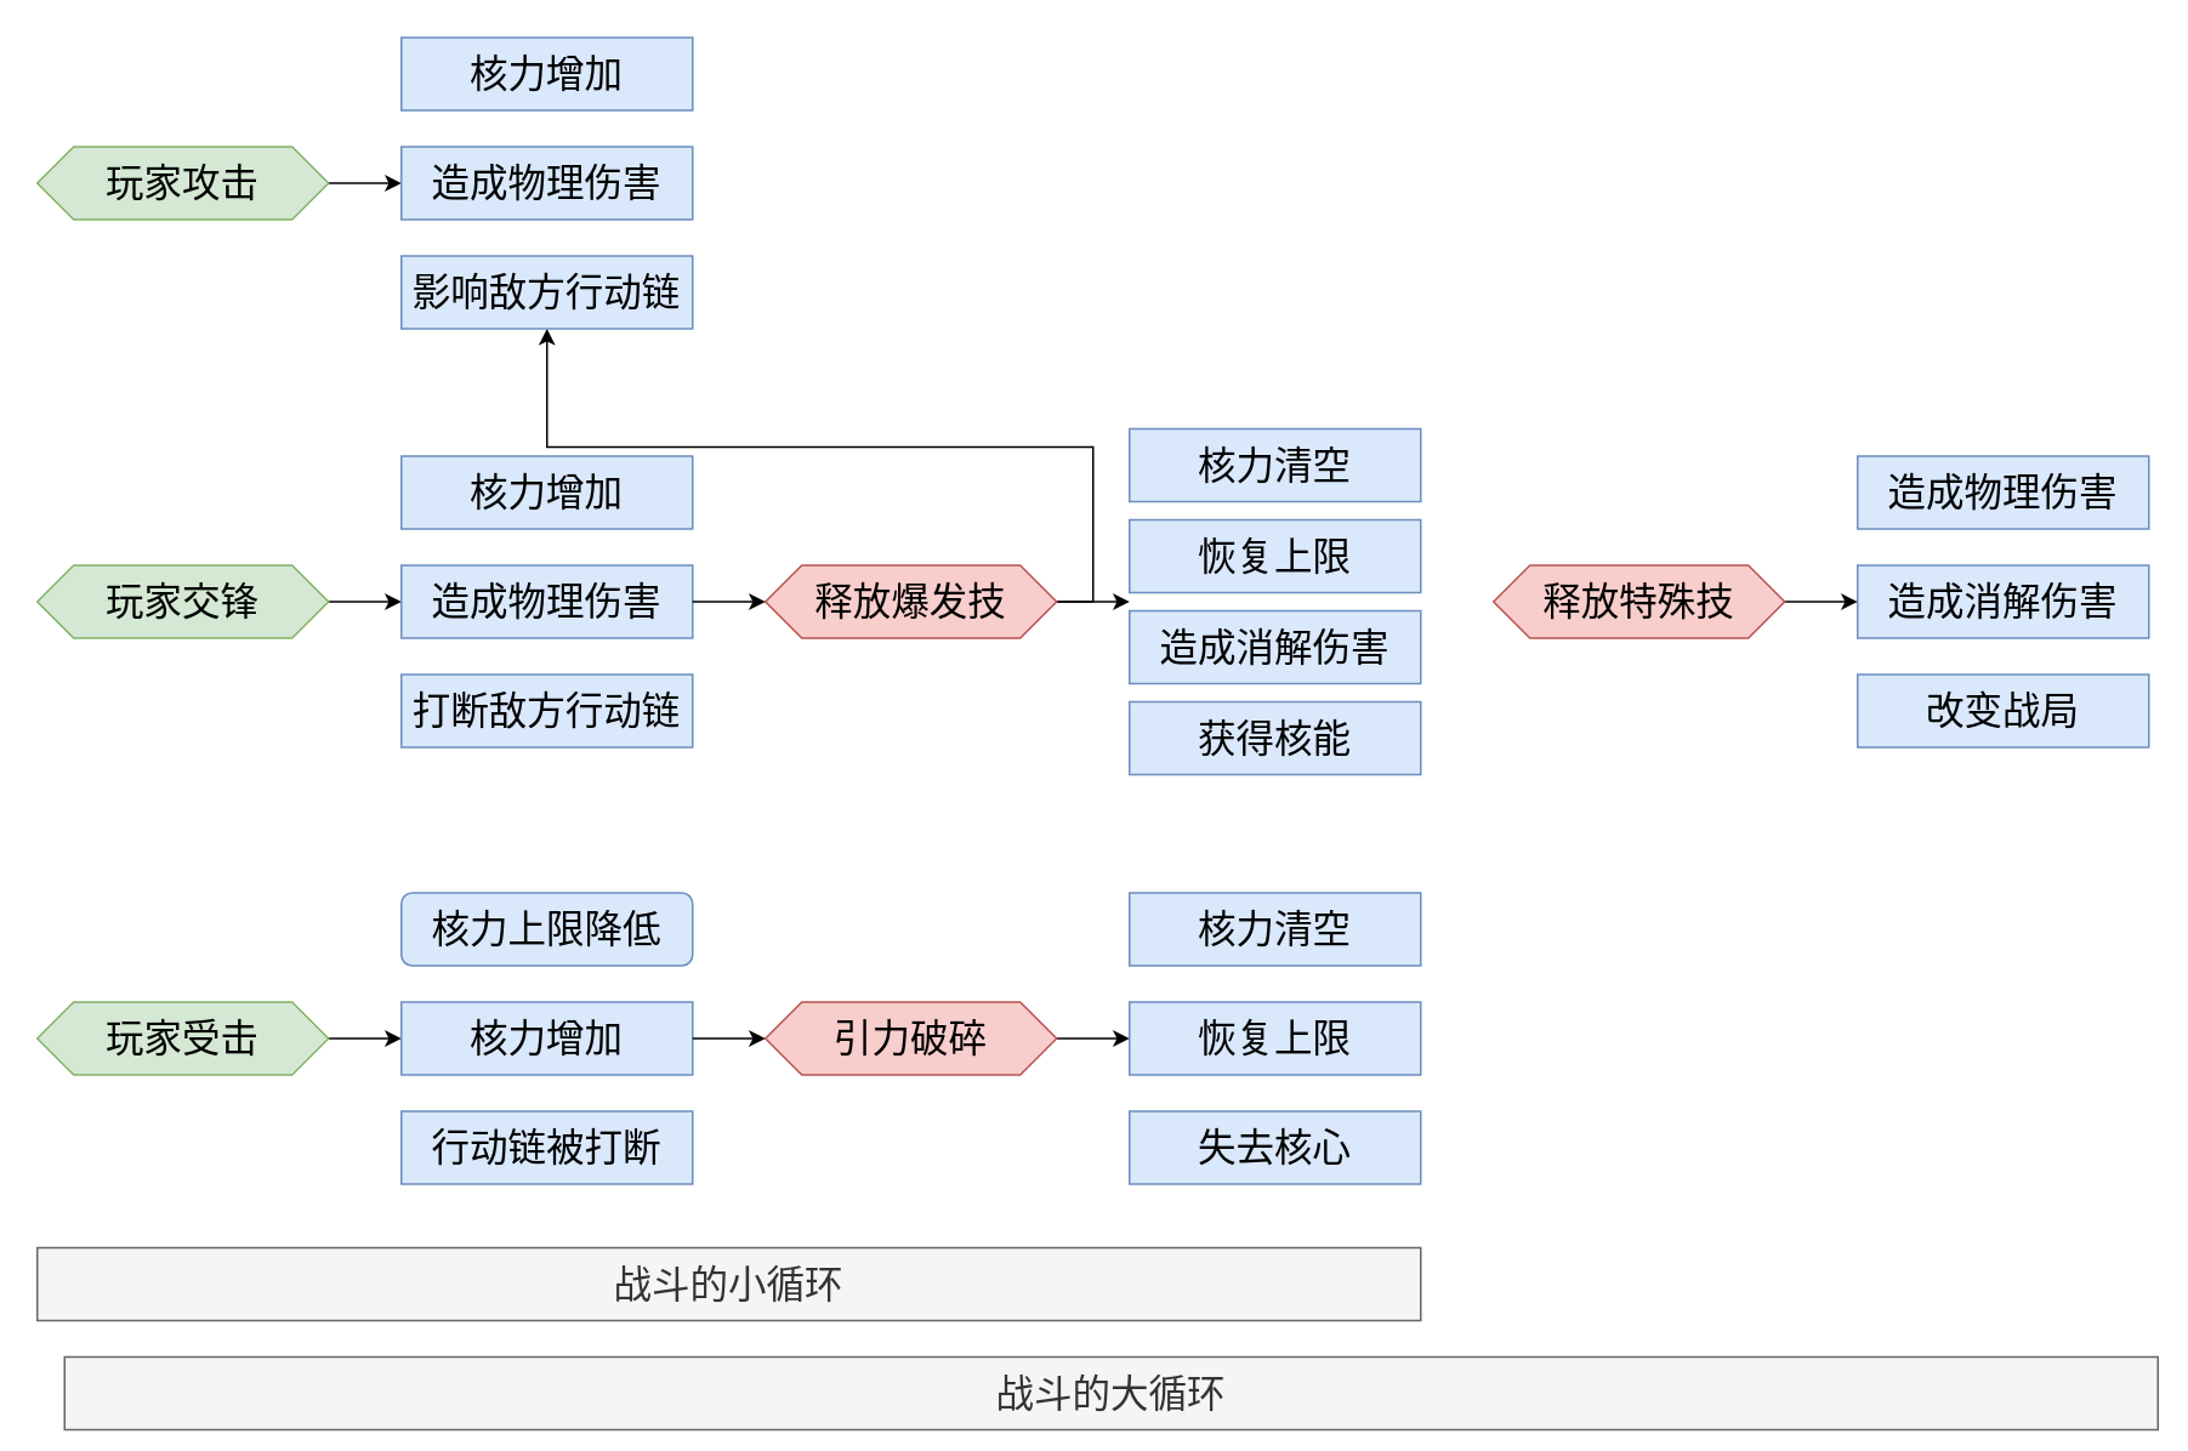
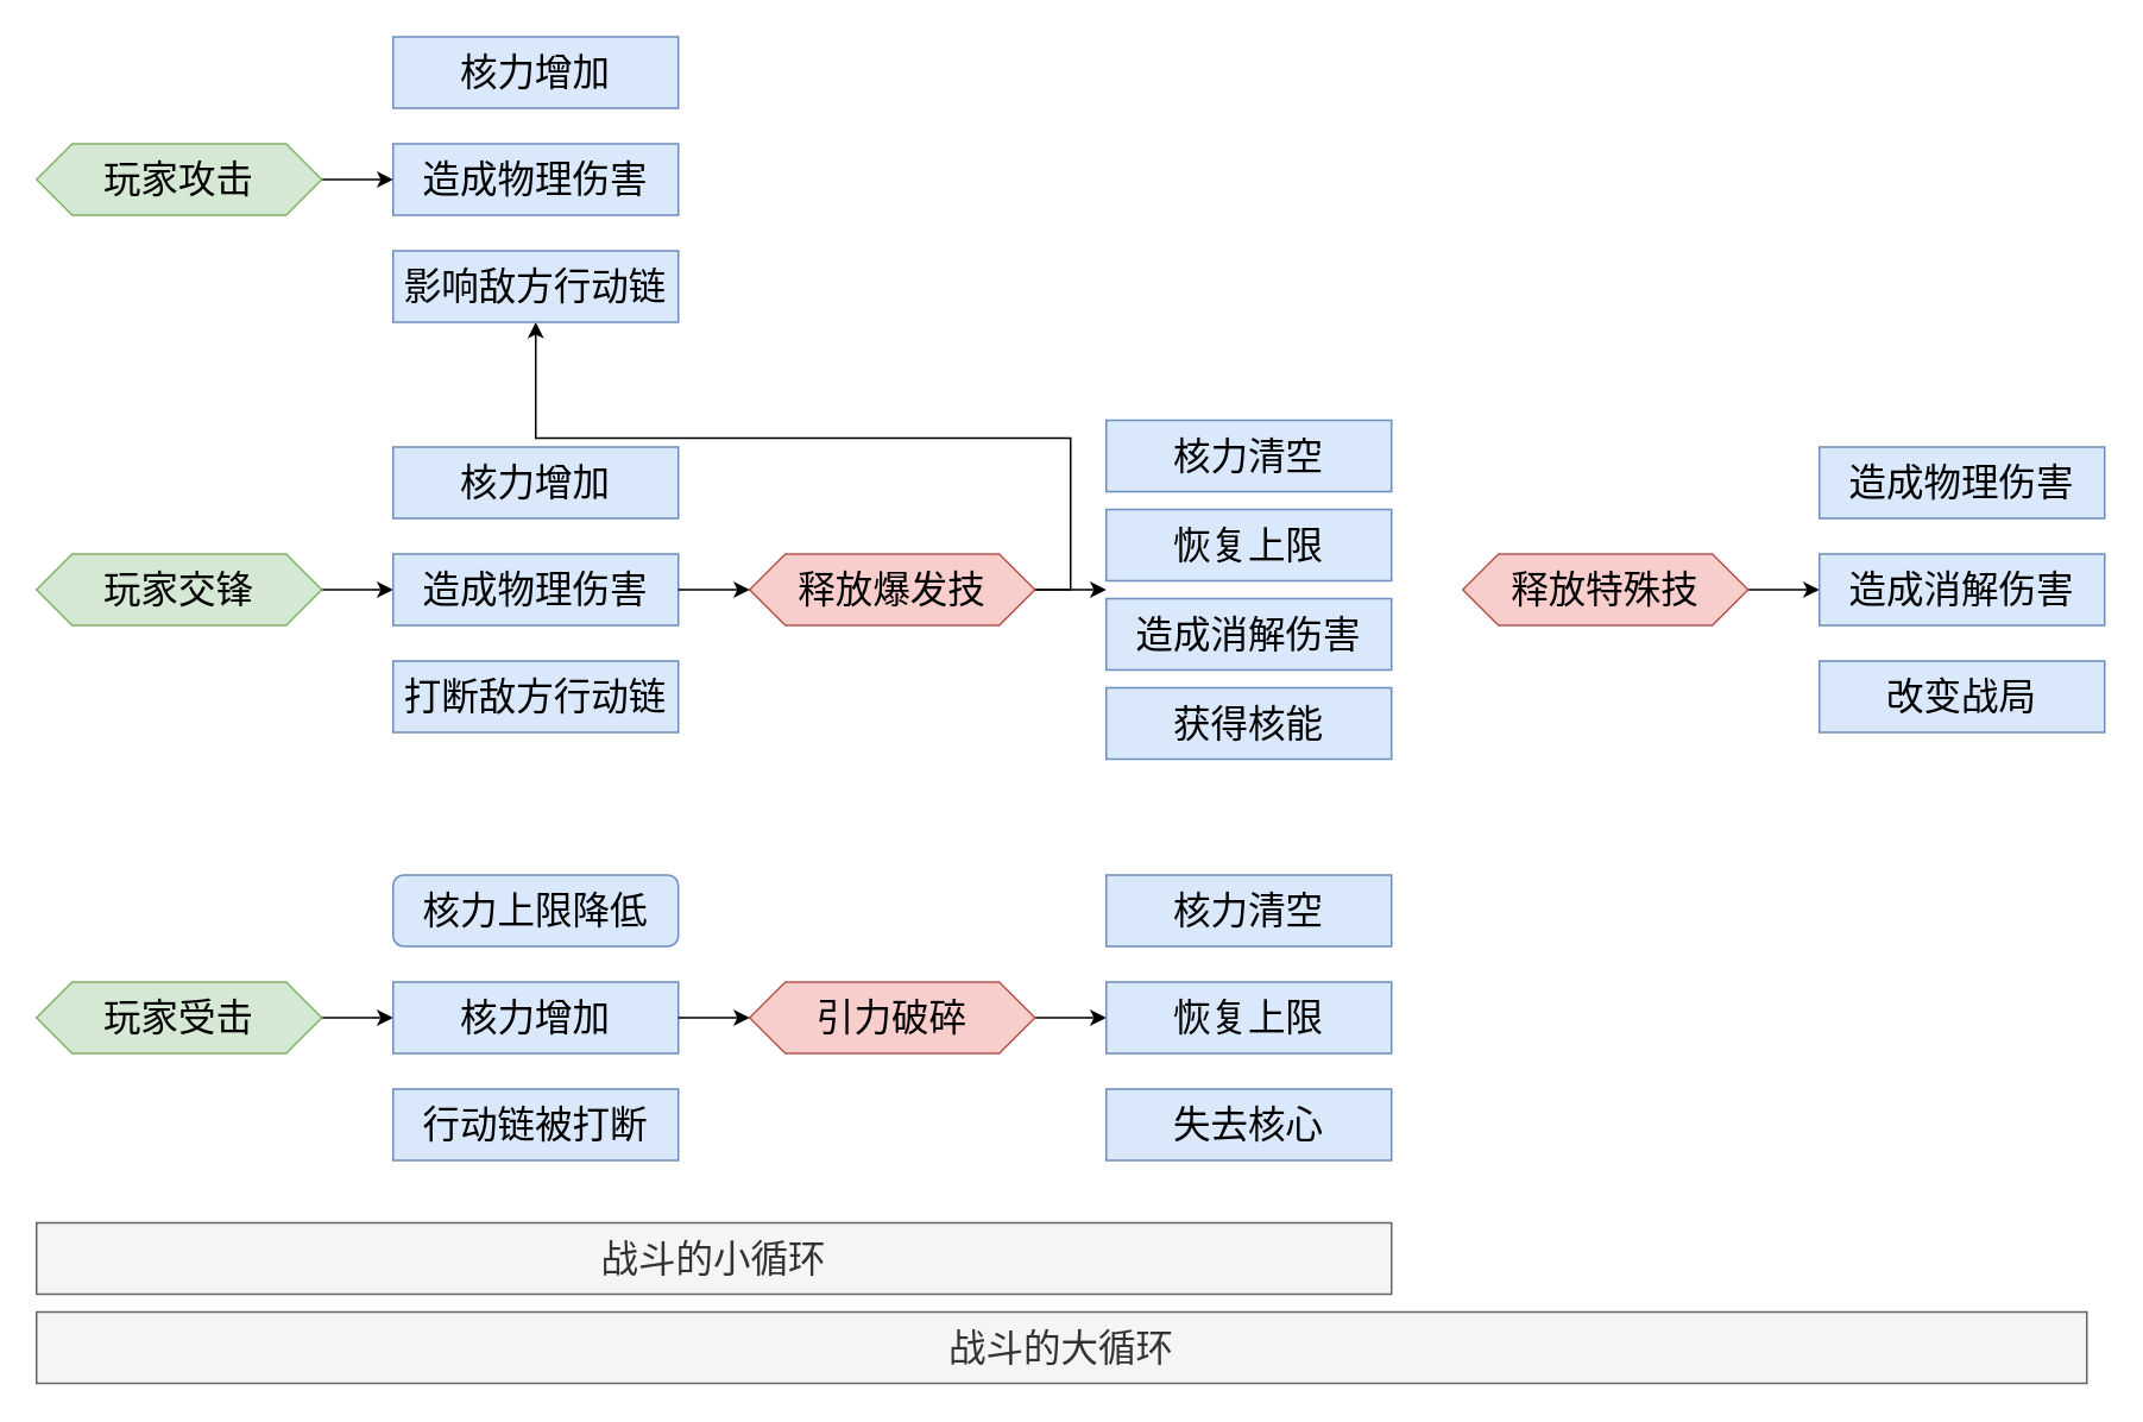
  <mxCell id="0" />
  <mxCell id="1" parent="0" />
  <mxCell id="2" style="edgeStyle=orthogonalEdgeStyle;rounded=0;orthogonalLoop=1;jettySize=auto;html=1;entryX=0;entryY=0.5;entryDx=0;entryDy=0;" edge="1" parent="1" source="3" target="18"><mxGeometry relative="1" as="geometry" /></mxCell>
  <mxCell id="3" value="玩家受击" style="shape=hexagon;perimeter=hexagonPerimeter2;whiteSpace=wrap;html=1;fixedSize=1;rounded=0;fontSize=21;strokeColor=#82b366;fillColor=#d5e8d4;" vertex="1" parent="1"><mxGeometry x="20" y="550" width="160" height="40" as="geometry" /></mxCell>
  <mxCell id="4" style="edgeStyle=orthogonalEdgeStyle;rounded=0;orthogonalLoop=1;jettySize=auto;html=1;entryX=0;entryY=0.5;entryDx=0;entryDy=0;" edge="1" parent="1" source="5" target="23"><mxGeometry relative="1" as="geometry" /></mxCell>
  <mxCell id="5" value="玩家交锋" style="shape=hexagon;perimeter=hexagonPerimeter2;whiteSpace=wrap;html=1;fixedSize=1;rounded=0;fontSize=21;strokeColor=#82b366;fillColor=#d5e8d4;" vertex="1" parent="1"><mxGeometry x="20" y="310" width="160" height="40" as="geometry" /></mxCell>
  <mxCell id="6" style="edgeStyle=orthogonalEdgeStyle;rounded=0;orthogonalLoop=1;jettySize=auto;html=1;exitX=1;exitY=0.5;exitDx=0;exitDy=0;" edge="1" parent="1" source="8"><mxGeometry relative="1" as="geometry"><mxPoint x="620" y="330" as="targetPoint" /></mxGeometry></mxCell>
  <mxCell id="7" style="edgeStyle=orthogonalEdgeStyle;rounded=0;orthogonalLoop=1;jettySize=auto;html=1;exitX=1;exitY=0.5;exitDx=0;exitDy=0;" edge="1" parent="1" source="8" target="34"><mxGeometry relative="1" as="geometry" /></mxCell>
  <mxCell id="8" value="释放爆发技" style="shape=hexagon;perimeter=hexagonPerimeter2;whiteSpace=wrap;html=1;fixedSize=1;rounded=0;fontSize=21;strokeColor=#b85450;fillColor=#f8cecc;" vertex="1" parent="1"><mxGeometry x="420" y="310" width="160" height="40" as="geometry" /></mxCell>
  <mxCell id="9" value="" style="group" vertex="1" connectable="0" parent="1"><mxGeometry x="620" y="235" width="160" height="190" as="geometry" /></mxCell>
  <mxCell id="10" value="核力清空" style="rounded=0;whiteSpace=wrap;html=1;fillColor=#dae8fc;strokeColor=#6c8ebf;fontSize=21;" vertex="1" parent="9"><mxGeometry width="160" height="40" as="geometry" /></mxCell>
  <mxCell id="11" value="恢复上限" style="rounded=0;whiteSpace=wrap;html=1;fillColor=#dae8fc;strokeColor=#6c8ebf;fontSize=21;" vertex="1" parent="9"><mxGeometry y="50" width="160" height="40" as="geometry" /></mxCell>
  <mxCell id="12" value="造成消解伤害" style="rounded=0;whiteSpace=wrap;html=1;fillColor=#dae8fc;strokeColor=#6c8ebf;fontSize=21;" vertex="1" parent="9"><mxGeometry y="100" width="160" height="40" as="geometry" /></mxCell>
  <mxCell id="13" value="获得核能" style="rounded=0;whiteSpace=wrap;html=1;fillColor=#dae8fc;strokeColor=#6c8ebf;fontSize=21;" vertex="1" parent="9"><mxGeometry y="150" width="160" height="40" as="geometry" /></mxCell>
  <mxCell id="14" style="edgeStyle=orthogonalEdgeStyle;rounded=0;orthogonalLoop=1;jettySize=auto;html=1;entryX=0;entryY=0.5;entryDx=0;entryDy=0;" edge="1" parent="1" source="15" target="26"><mxGeometry relative="1" as="geometry" /></mxCell>
  <mxCell id="15" value="引力破碎" style="shape=hexagon;perimeter=hexagonPerimeter2;whiteSpace=wrap;html=1;fixedSize=1;rounded=0;fontSize=21;strokeColor=#b85450;fillColor=#f8cecc;" vertex="1" parent="1"><mxGeometry x="420" y="550" width="160" height="40" as="geometry" /></mxCell>
  <mxCell id="16" value="" style="group" vertex="1" connectable="0" parent="1"><mxGeometry x="220" y="490" width="160" height="160" as="geometry" /></mxCell>
  <mxCell id="17" value="核力上限降低" style="whiteSpace=wrap;html=1;fillColor=#dae8fc;strokeColor=#6c8ebf;fontSize=21;rounded=1;" vertex="1" parent="16"><mxGeometry width="160" height="40" as="geometry" /></mxCell>
  <mxCell id="18" value="核力增加" style="rounded=0;whiteSpace=wrap;html=1;fillColor=#dae8fc;strokeColor=#6c8ebf;fontSize=21;" vertex="1" parent="16"><mxGeometry y="60" width="160" height="40" as="geometry" /></mxCell>
  <mxCell id="19" value="行动链被打断" style="rounded=0;whiteSpace=wrap;html=1;fillColor=#dae8fc;strokeColor=#6c8ebf;fontSize=21;" vertex="1" parent="16"><mxGeometry y="120" width="160" height="40" as="geometry" /></mxCell>
  <mxCell id="20" value="" style="group" vertex="1" connectable="0" parent="1"><mxGeometry x="220" y="250" width="160" height="160" as="geometry" /></mxCell>
  <mxCell id="21" value="核力增加" style="rounded=0;whiteSpace=wrap;html=1;fillColor=#dae8fc;strokeColor=#6c8ebf;fontSize=21;" vertex="1" parent="20"><mxGeometry width="160" height="40" as="geometry" /></mxCell>
  <mxCell id="22" value="打断敌方行动链" style="rounded=0;whiteSpace=wrap;html=1;fillColor=#dae8fc;strokeColor=#6c8ebf;fontSize=21;" vertex="1" parent="20"><mxGeometry y="120" width="160" height="40" as="geometry" /></mxCell>
  <mxCell id="23" value="造成物理伤害" style="rounded=0;whiteSpace=wrap;html=1;fillColor=#dae8fc;strokeColor=#6c8ebf;fontSize=21;" vertex="1" parent="20"><mxGeometry y="60" width="160" height="40" as="geometry" /></mxCell>
  <mxCell id="24" value="" style="group" vertex="1" connectable="0" parent="1"><mxGeometry x="620" y="490" width="160" height="160" as="geometry" /></mxCell>
  <mxCell id="25" value="核力清空" style="rounded=0;whiteSpace=wrap;html=1;fillColor=#dae8fc;strokeColor=#6c8ebf;fontSize=21;" vertex="1" parent="24"><mxGeometry width="160" height="40" as="geometry" /></mxCell>
  <mxCell id="26" value="恢复上限" style="rounded=0;whiteSpace=wrap;html=1;fillColor=#dae8fc;strokeColor=#6c8ebf;fontSize=21;" vertex="1" parent="24"><mxGeometry y="60" width="160" height="40" as="geometry" /></mxCell>
  <mxCell id="27" value="失去核心" style="rounded=0;whiteSpace=wrap;html=1;fillColor=#dae8fc;strokeColor=#6c8ebf;fontSize=21;" vertex="1" parent="24"><mxGeometry y="120" width="160" height="40" as="geometry" /></mxCell>
  <mxCell id="28" style="edgeStyle=orthogonalEdgeStyle;rounded=0;orthogonalLoop=1;jettySize=auto;html=1;entryX=0;entryY=0.5;entryDx=0;entryDy=0;" edge="1" parent="1" source="23" target="8"><mxGeometry relative="1" as="geometry" /></mxCell>
  <mxCell id="29" style="edgeStyle=orthogonalEdgeStyle;rounded=0;orthogonalLoop=1;jettySize=auto;html=1;entryX=0;entryY=0.5;entryDx=0;entryDy=0;" edge="1" parent="1" source="18" target="15"><mxGeometry relative="1" as="geometry" /></mxCell>
  <mxCell id="30" style="edgeStyle=orthogonalEdgeStyle;rounded=0;orthogonalLoop=1;jettySize=auto;html=1;entryX=0;entryY=0.5;entryDx=0;entryDy=0;" edge="1" parent="1" source="31" target="35"><mxGeometry relative="1" as="geometry" /></mxCell>
  <mxCell id="31" value="玩家攻击" style="shape=hexagon;perimeter=hexagonPerimeter2;whiteSpace=wrap;html=1;fixedSize=1;rounded=0;fontSize=21;strokeColor=#82b366;fillColor=#d5e8d4;" vertex="1" parent="1"><mxGeometry x="20" y="80" width="160" height="40" as="geometry" /></mxCell>
  <mxCell id="32" value="" style="group" vertex="1" connectable="0" parent="1"><mxGeometry x="220" y="20" width="160" height="160" as="geometry" /></mxCell>
  <mxCell id="33" value="核力增加" style="rounded=0;whiteSpace=wrap;html=1;fillColor=#dae8fc;strokeColor=#6c8ebf;fontSize=21;" vertex="1" parent="32"><mxGeometry width="160" height="40" as="geometry" /></mxCell>
  <mxCell id="34" value="影响敌方行动链" style="rounded=0;whiteSpace=wrap;html=1;fillColor=#dae8fc;strokeColor=#6c8ebf;fontSize=21;" vertex="1" parent="32"><mxGeometry y="120" width="160" height="40" as="geometry" /></mxCell>
  <mxCell id="35" value="造成物理伤害" style="rounded=0;whiteSpace=wrap;html=1;fillColor=#dae8fc;strokeColor=#6c8ebf;fontSize=21;" vertex="1" parent="32"><mxGeometry y="60" width="160" height="40" as="geometry" /></mxCell>
  <mxCell id="36" value="战斗的小循环" style="rounded=0;whiteSpace=wrap;html=1;fillColor=#f5f5f5;strokeColor=#666666;fontSize=21;fontColor=#333333;" vertex="1" parent="1"><mxGeometry x="20" y="685" width="760" height="40" as="geometry" /></mxCell>
- <mxCell id="37" value="战斗的大循环" style="rounded=0;whiteSpace=wrap;html=1;fillColor=#f5f5f5;strokeColor=#666666;fontSize=21;fontColor=#333333;" vertex="1" parent="1"><mxGeometry x="35" y="745" width="1150" height="40" as="geometry" /></mxCell>
+ <mxCell id="37" value="战斗的大循环" style="rounded=0;whiteSpace=wrap;html=1;fillColor=#f5f5f5;strokeColor=#666666;fontSize=21;fontColor=#333333;" vertex="1" parent="1"><mxGeometry x="20" y="735" width="1150" height="40" as="geometry" /></mxCell>
  <mxCell id="38" style="edgeStyle=orthogonalEdgeStyle;rounded=0;orthogonalLoop=1;jettySize=auto;html=1;exitX=1;exitY=0.5;exitDx=0;exitDy=0;entryX=0;entryY=0.5;entryDx=0;entryDy=0;" edge="1" parent="1" source="39" target="43"><mxGeometry relative="1" as="geometry" /></mxCell>
  <mxCell id="39" value="释放特殊技" style="shape=hexagon;perimeter=hexagonPerimeter2;whiteSpace=wrap;html=1;fixedSize=1;rounded=0;fontSize=21;strokeColor=#b85450;fillColor=#f8cecc;" vertex="1" parent="1"><mxGeometry x="820" y="310" width="160" height="40" as="geometry" /></mxCell>
  <mxCell id="40" value="" style="group" vertex="1" connectable="0" parent="1"><mxGeometry x="1020" y="250" width="160" height="160" as="geometry" /></mxCell>
  <mxCell id="41" value="造成物理伤害" style="rounded=0;whiteSpace=wrap;html=1;fillColor=#dae8fc;strokeColor=#6c8ebf;fontSize=21;" vertex="1" parent="40"><mxGeometry width="160" height="40" as="geometry" /></mxCell>
  <mxCell id="42" value="改变战局" style="rounded=0;whiteSpace=wrap;html=1;fillColor=#dae8fc;strokeColor=#6c8ebf;fontSize=21;" vertex="1" parent="40"><mxGeometry y="120" width="160" height="40" as="geometry" /></mxCell>
  <mxCell id="43" value="造成消解伤害" style="rounded=0;whiteSpace=wrap;html=1;fillColor=#dae8fc;strokeColor=#6c8ebf;fontSize=21;" vertex="1" parent="40"><mxGeometry y="60" width="160" height="40" as="geometry" /></mxCell>
